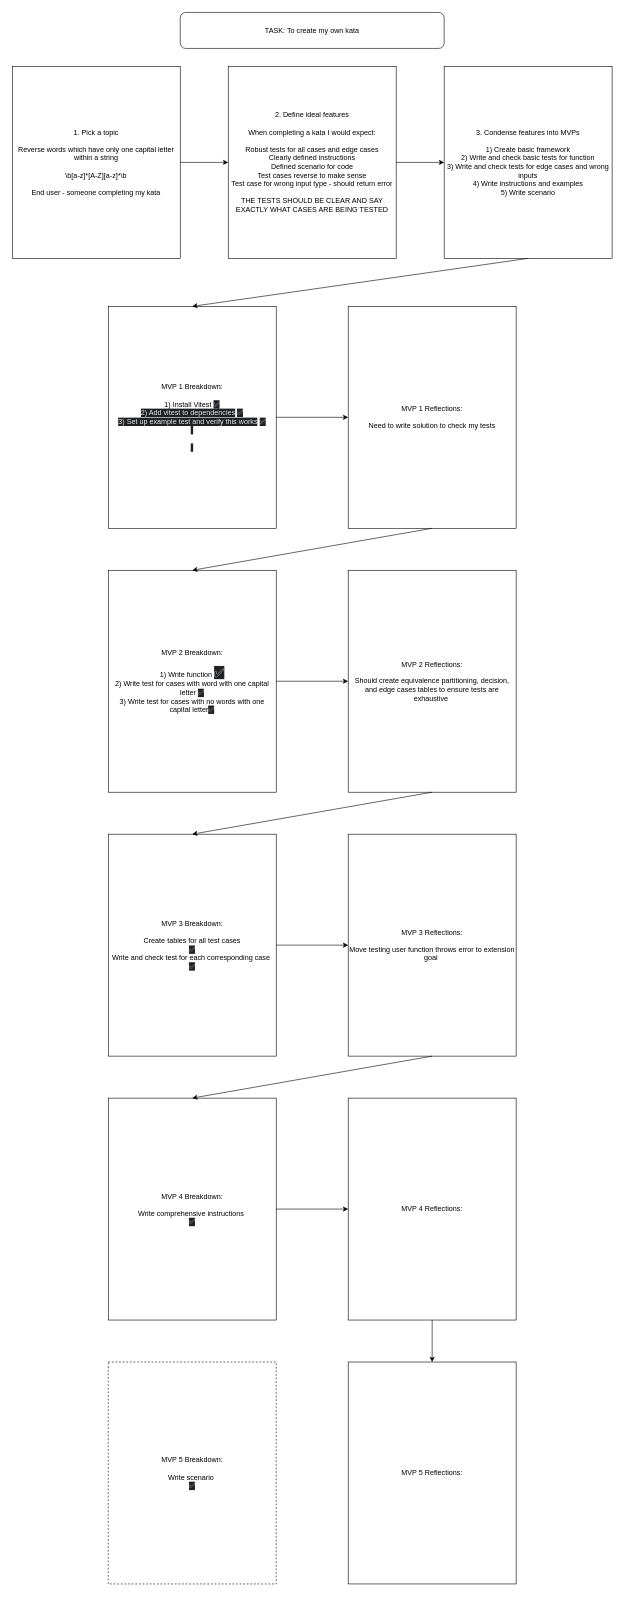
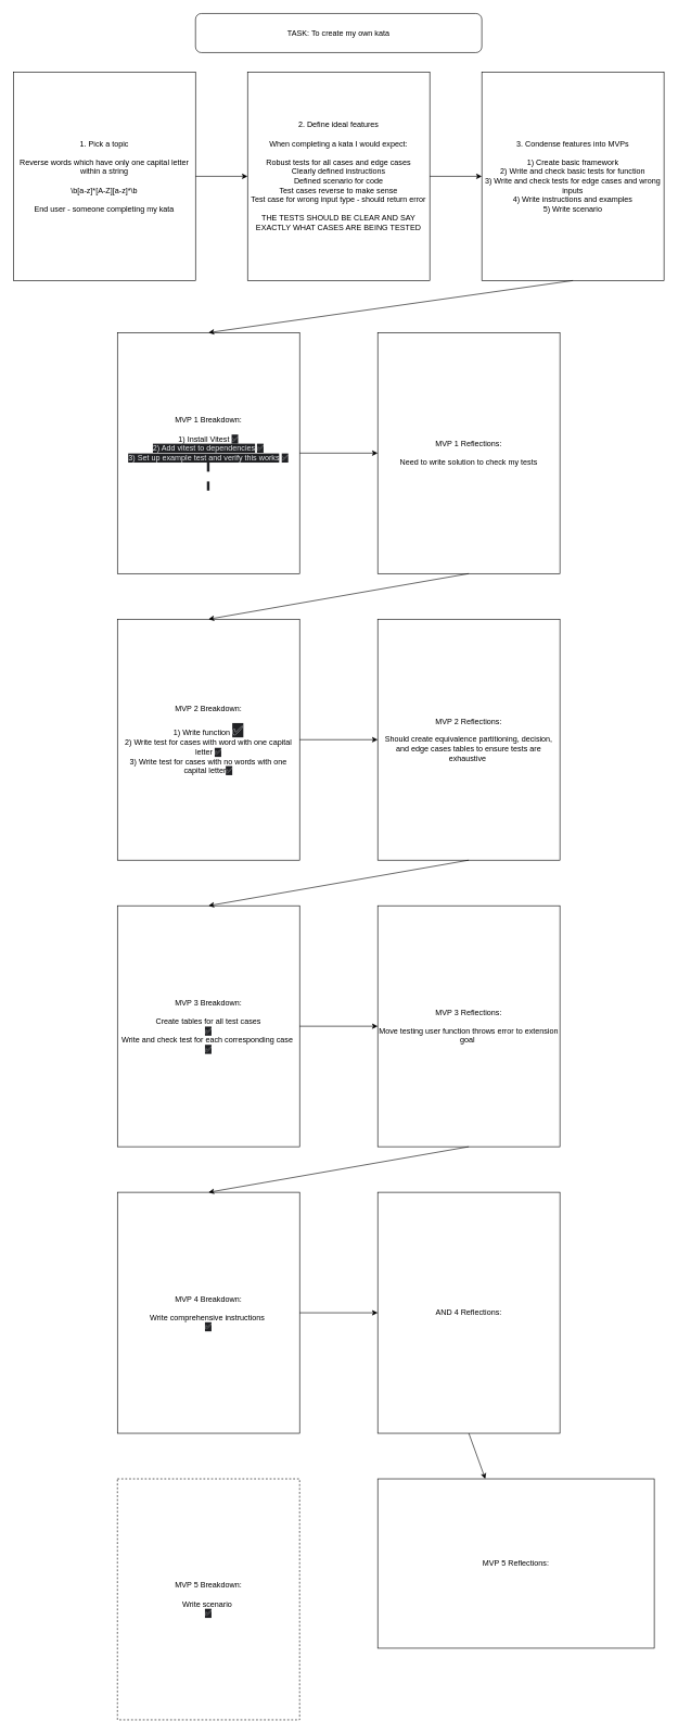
  <mxCell id="0" />
  <mxCell id="1" parent="0" />
  <mxCell id="2" value="TASK: To create my own kata" style="whiteSpace=wrap;html=1;rounded=1;" parent="1" vertex="1"><mxGeometry x="300" y="20" width="440" height="60" as="geometry" /></mxCell>
  <mxCell id="3" value="1. Pick a topic&lt;br&gt;&lt;br&gt;Reverse words which have only one capital letter within a string&lt;br&gt;&lt;br&gt;\b[a-z]*[A-Z][a-z]*\b&lt;br&gt;&lt;br&gt;End user - someone completing my kata&lt;br&gt;" style="rounded=0;whiteSpace=wrap;html=1;" parent="1" vertex="1"><mxGeometry x="20" y="110" width="280" height="320" as="geometry" /></mxCell>
  <mxCell id="4" value="2. Define ideal features&lt;br&gt;&lt;br&gt;When completing a kata I would expect:&lt;br&gt;&lt;br&gt;Robust tests for all cases and edge cases&lt;br&gt;Clearly defined instructions&lt;br&gt;Defined scenario for code&lt;br&gt;Test cases reverse to make sense&lt;br&gt;Test case for wrong input type - should return error&lt;br&gt;&lt;br&gt;THE TESTS SHOULD BE CLEAR AND SAY EXACTLY WHAT CASES ARE BEING TESTED" style="rounded=0;whiteSpace=wrap;html=1;" parent="1" vertex="1"><mxGeometry x="380" y="110" width="280" height="320" as="geometry" /></mxCell>
  <mxCell id="5" value="3. Condense features into MVPs&lt;br&gt;&lt;br&gt;1) Create basic framework&lt;br&gt;2) Write and check basic tests for function&lt;br&gt;3) Write and check tests for edge cases and wrong inputs&lt;br&gt;4) Write instructions and examples&lt;br&gt;5) Write scenario" style="rounded=0;whiteSpace=wrap;html=1;" parent="1" vertex="1"><mxGeometry x="740" y="110" width="280" height="320" as="geometry" /></mxCell>
  <mxCell id="6" value="&lt;font style=&quot;font-size: 12px;&quot;&gt;MVP 1 Breakdown:&lt;br&gt;&lt;br&gt;1) Install Vitest&amp;nbsp;&lt;span style=&quot;color: rgb(232, 234, 237); font-family: &amp;quot;Google Sans&amp;quot;, arial, sans-serif; text-align: start; background-color: rgb(32, 33, 36);&quot;&gt;✅&lt;br&gt;2) Add vitest to dependencies&lt;/span&gt;&amp;nbsp;&lt;span style=&quot;color: rgb(232, 234, 237); font-family: &amp;quot;Google Sans&amp;quot;, arial, sans-serif; text-align: start; background-color: rgb(32, 33, 36);&quot;&gt;✅&lt;/span&gt;&lt;span style=&quot;color: rgb(232, 234, 237); font-family: &amp;quot;Google Sans&amp;quot;, arial, sans-serif; text-align: start; background-color: rgb(32, 33, 36);&quot;&gt;&lt;br&gt;3) Set up example test and verify this works&lt;/span&gt;&amp;nbsp;&lt;span style=&quot;color: rgb(232, 234, 237); font-family: &amp;quot;Google Sans&amp;quot;, arial, sans-serif; text-align: start; background-color: rgb(32, 33, 36);&quot;&gt;✅&lt;/span&gt;&lt;span style=&quot;color: rgb(232, 234, 237); font-family: &amp;quot;Google Sans&amp;quot;, arial, sans-serif; text-align: start; background-color: rgb(32, 33, 36);&quot;&gt;&lt;br&gt;&amp;nbsp;&lt;br&gt;&lt;br&gt;&amp;nbsp;&lt;/span&gt;&lt;/font&gt;" style="rounded=0;whiteSpace=wrap;html=1;" parent="1" vertex="1"><mxGeometry x="180" y="510" width="280" height="370" as="geometry" /></mxCell>
  <mxCell id="7" value="" style="endArrow=classic;html=1;exitX=1;exitY=0.5;exitDx=0;exitDy=0;entryX=0;entryY=0.5;entryDx=0;entryDy=0;" parent="1" source="3" target="4" edge="1"><mxGeometry width="50" height="50" relative="1" as="geometry"><mxPoint x="610" y="500" as="sourcePoint" /><mxPoint x="660" y="450" as="targetPoint" /></mxGeometry></mxCell>
  <mxCell id="8" value="" style="endArrow=classic;html=1;exitX=1;exitY=0.5;exitDx=0;exitDy=0;entryX=0;entryY=0.5;entryDx=0;entryDy=0;" parent="1" source="4" target="5" edge="1"><mxGeometry width="50" height="50" relative="1" as="geometry"><mxPoint x="610" y="500" as="sourcePoint" /><mxPoint x="660" y="450" as="targetPoint" /></mxGeometry></mxCell>
  <mxCell id="9" value="" style="endArrow=classic;html=1;entryX=0.5;entryY=0;entryDx=0;entryDy=0;exitX=0.5;exitY=1;exitDx=0;exitDy=0;" parent="1" source="5" target="6" edge="1"><mxGeometry width="50" height="50" relative="1" as="geometry"><mxPoint x="570" y="560" as="sourcePoint" /><mxPoint x="620" y="510" as="targetPoint" /></mxGeometry></mxCell>
  <mxCell id="10" value="MVP 1 Reflections:&lt;br&gt;&lt;br&gt;Need to write solution to check my tests" style="rounded=0;whiteSpace=wrap;html=1;" parent="1" vertex="1"><mxGeometry x="580" y="510" width="280" height="370" as="geometry" /></mxCell>
  <mxCell id="11" value="" style="endArrow=classic;html=1;exitX=1;exitY=0.5;exitDx=0;exitDy=0;entryX=0;entryY=0.5;entryDx=0;entryDy=0;" parent="1" source="6" target="10" edge="1"><mxGeometry width="50" height="50" relative="1" as="geometry"><mxPoint x="640" y="700" as="sourcePoint" /><mxPoint x="690" y="650" as="targetPoint" /></mxGeometry></mxCell>
  <mxCell id="12" value="MVP 2 Breakdown:&lt;br&gt;&lt;br&gt;1) Write function&amp;nbsp;&lt;span style=&quot;color: rgb(232, 234, 237); font-family: &amp;quot;Google Sans&amp;quot;, arial, sans-serif; font-size: 20px; text-align: start; background-color: rgb(32, 33, 36);&quot;&gt;✅&lt;/span&gt;&lt;br&gt;2) Write test for cases with word with one capital letter&amp;nbsp;&lt;span style=&quot;color: rgb(232, 234, 237); font-family: &amp;quot;Google Sans&amp;quot;, arial, sans-serif; text-align: start; background-color: rgb(32, 33, 36);&quot;&gt;✅&lt;/span&gt;&lt;br&gt;3) Write test for cases with no words with one capital letter&lt;span style=&quot;color: rgb(232, 234, 237); font-family: &amp;quot;Google Sans&amp;quot;, arial, sans-serif; text-align: start; background-color: rgb(32, 33, 36);&quot;&gt;✅&lt;/span&gt;" style="rounded=0;whiteSpace=wrap;html=1;" parent="1" vertex="1"><mxGeometry x="180" y="950" width="280" height="370" as="geometry" /></mxCell>
  <mxCell id="13" value="MVP 2 Reflections:&lt;br&gt;&lt;br&gt;Should create equivalence partitioning, decision, and edge cases tables to ensure tests are exhaustive&amp;nbsp;" style="rounded=0;whiteSpace=wrap;html=1;" parent="1" vertex="1"><mxGeometry x="580" y="950" width="280" height="370" as="geometry" /></mxCell>
  <mxCell id="14" value="" style="endArrow=classic;html=1;exitX=1;exitY=0.5;exitDx=0;exitDy=0;entryX=0;entryY=0.5;entryDx=0;entryDy=0;" parent="1" source="12" target="13" edge="1"><mxGeometry width="50" height="50" relative="1" as="geometry"><mxPoint x="640" y="1140" as="sourcePoint" /><mxPoint x="690" y="1090" as="targetPoint" /></mxGeometry></mxCell>
  <mxCell id="15" value="" style="endArrow=classic;html=1;exitX=0.5;exitY=1;exitDx=0;exitDy=0;entryX=0.5;entryY=0;entryDx=0;entryDy=0;" parent="1" source="10" target="12" edge="1"><mxGeometry width="50" height="50" relative="1" as="geometry"><mxPoint x="570" y="920" as="sourcePoint" /><mxPoint x="620" y="870" as="targetPoint" /></mxGeometry></mxCell>
  <mxCell id="16" value="MVP 3 Breakdown:&lt;br&gt;&lt;br&gt;&lt;div style=&quot;&quot;&gt;Create tables for all test cases&lt;/div&gt;&lt;span style=&quot;color: rgb(232, 234, 237); font-family: &amp;quot;Google Sans&amp;quot;, arial, sans-serif; text-align: start; background-color: rgb(32, 33, 36);&quot;&gt;✅&lt;/span&gt;&lt;div style=&quot;&quot;&gt;Write and check test for each corresponding case&amp;nbsp;&lt;/div&gt;&lt;span style=&quot;color: rgb(232, 234, 237); font-family: &amp;quot;Google Sans&amp;quot;, arial, sans-serif; text-align: start; background-color: rgb(32, 33, 36);&quot;&gt;✅&lt;/span&gt;" style="rounded=0;whiteSpace=wrap;html=1;align=center;" parent="1" vertex="1"><mxGeometry x="180" y="1390" width="280" height="370" as="geometry" /></mxCell>
  <mxCell id="17" value="MVP 3 Reflections:&lt;br&gt;&lt;br&gt;Move testing user function throws error to extension goal&amp;nbsp;" style="rounded=0;whiteSpace=wrap;html=1;" parent="1" vertex="1"><mxGeometry x="580" y="1390" width="280" height="370" as="geometry" /></mxCell>
  <mxCell id="18" value="" style="endArrow=classic;html=1;exitX=1;exitY=0.5;exitDx=0;exitDy=0;entryX=0;entryY=0.5;entryDx=0;entryDy=0;" parent="1" source="16" target="17" edge="1"><mxGeometry width="50" height="50" relative="1" as="geometry"><mxPoint x="640" y="1580" as="sourcePoint" /><mxPoint x="690" y="1530" as="targetPoint" /></mxGeometry></mxCell>
  <mxCell id="19" value="" style="endArrow=classic;html=1;exitX=0.5;exitY=1;exitDx=0;exitDy=0;entryX=0.5;entryY=0;entryDx=0;entryDy=0;" parent="1" source="13" target="16" edge="1"><mxGeometry width="50" height="50" relative="1" as="geometry"><mxPoint x="640" y="1450" as="sourcePoint" /><mxPoint x="690" y="1400" as="targetPoint" /></mxGeometry></mxCell>
  <mxCell id="20" value="MVP 4 Breakdown:&lt;br&gt;&lt;br&gt;&lt;div style=&quot;&quot;&gt;&lt;span style=&quot;background-color: initial;&quot;&gt;&lt;span style=&quot;&quot;&gt;&#09;&lt;/span&gt;Write comprehensive instructions&amp;nbsp;&lt;/span&gt;&lt;/div&gt;&lt;span style=&quot;color: rgb(232, 234, 237); font-family: &amp;quot;Google Sans&amp;quot;, arial, sans-serif; text-align: start; background-color: rgb(32, 33, 36);&quot;&gt;✅&lt;/span&gt;" style="rounded=0;whiteSpace=wrap;html=1;align=center;" parent="1" vertex="1"><mxGeometry x="180" y="1830" width="280" height="370" as="geometry" /></mxCell>
- <mxCell id="21" value="MVP 4 Reflections:&lt;br&gt;" style="rounded=0;whiteSpace=wrap;html=1;" parent="1" vertex="1"><mxGeometry x="580" y="1830" width="280" height="370" as="geometry" /></mxCell>
+ <mxCell id="21" value="AND 4 Reflections:&lt;br&gt;" style="rounded=0;whiteSpace=wrap;html=1;" parent="1" vertex="1"><mxGeometry x="580" y="1830" width="280" height="370" as="geometry" /></mxCell>
  <mxCell id="22" value="" style="endArrow=classic;html=1;exitX=1;exitY=0.5;exitDx=0;exitDy=0;entryX=0;entryY=0.5;entryDx=0;entryDy=0;" parent="1" source="20" target="21" edge="1"><mxGeometry width="50" height="50" relative="1" as="geometry"><mxPoint x="640" y="2020" as="sourcePoint" /><mxPoint x="690" y="1970" as="targetPoint" /></mxGeometry></mxCell>
  <mxCell id="23" value="" style="endArrow=classic;html=1;entryX=0.5;entryY=0;entryDx=0;entryDy=0;exitX=0.5;exitY=1;exitDx=0;exitDy=0;" parent="1" source="17" target="20" edge="1"><mxGeometry width="50" height="50" relative="1" as="geometry"><mxPoint x="570" y="1940" as="sourcePoint" /><mxPoint x="620" y="1890" as="targetPoint" /></mxGeometry></mxCell>
  <mxCell id="24" value="MVP 5 Breakdown:&lt;br&gt;&lt;br&gt;&lt;div style=&quot;&quot;&gt;Write scenario&amp;nbsp;&lt;/div&gt;&lt;span style=&quot;color: rgb(232, 234, 237); font-family: &amp;quot;Google Sans&amp;quot;, arial, sans-serif; text-align: start; background-color: rgb(32, 33, 36);&quot;&gt;✅&lt;/span&gt;" style="rounded=0;whiteSpace=wrap;html=1;align=center;dashed=1;" parent="1" vertex="1"><mxGeometry x="180" y="2270" width="280" height="370" as="geometry" /></mxCell>
- <mxCell id="25" value="MVP 5 Reflections:" style="rounded=0;whiteSpace=wrap;html=1;" parent="1" vertex="1"><mxGeometry x="580" y="2270" width="280" height="370" as="geometry" /></mxCell>
+ <mxCell id="25" value="MVP 5 Reflections:" style="rounded=0;whiteSpace=wrap;html=1;" parent="1" vertex="1"><mxGeometry x="580" y="2270" width="425" height="260" as="geometry" /></mxCell>
  <mxCell id="26" value="" style="endArrow=classic;html=1;exitX=0.5;exitY=1;exitDx=0;exitDy=0;" parent="1" source="21" target="25" edge="1"><mxGeometry width="50" height="50" relative="1" as="geometry"><mxPoint x="650" y="2260" as="sourcePoint" /><mxPoint x="700" y="2210" as="targetPoint" /></mxGeometry></mxCell>
